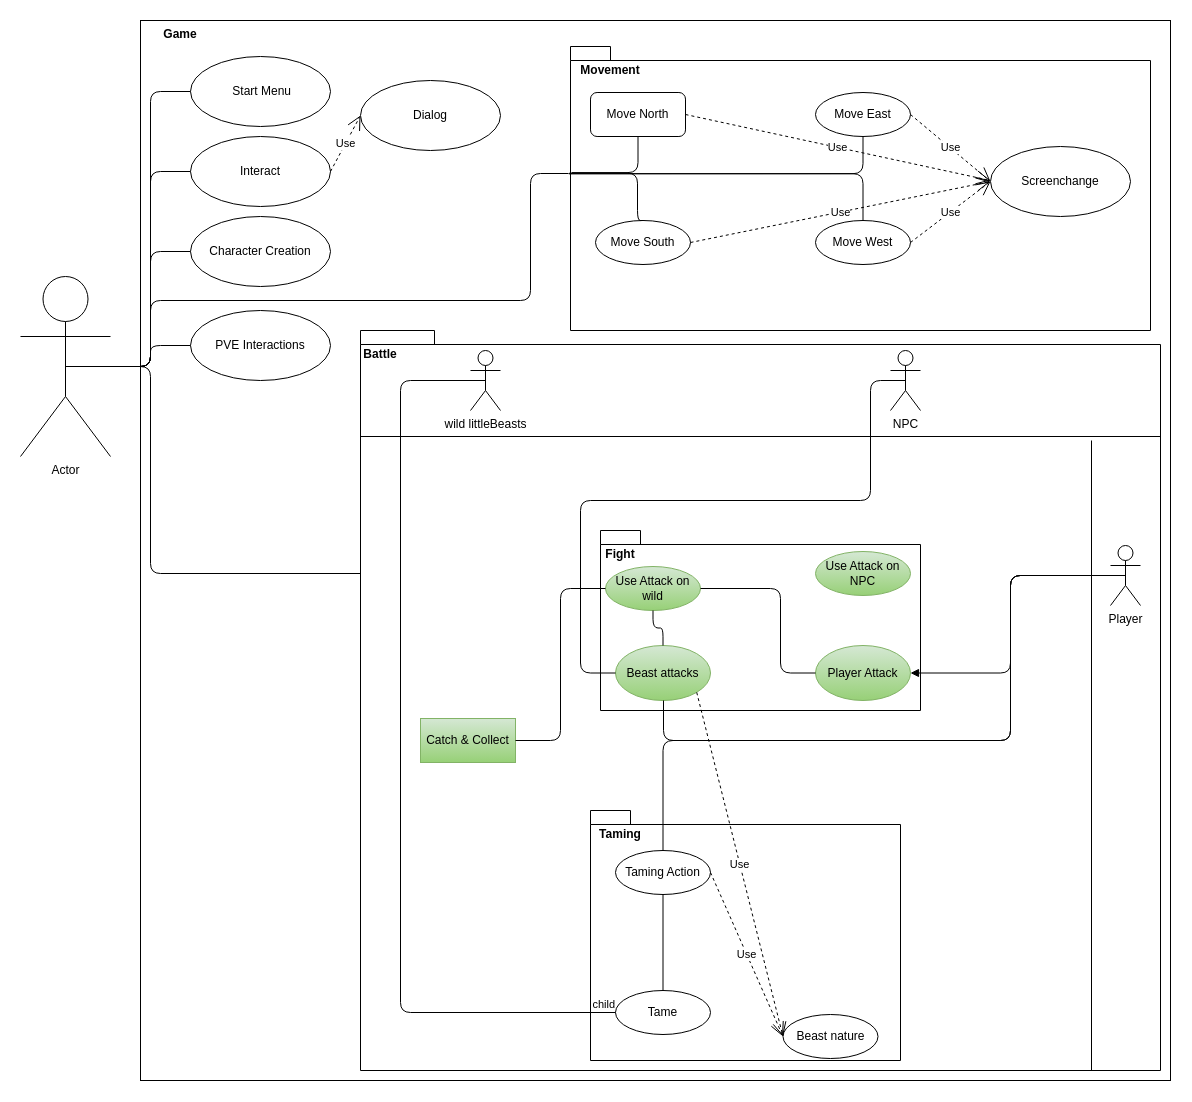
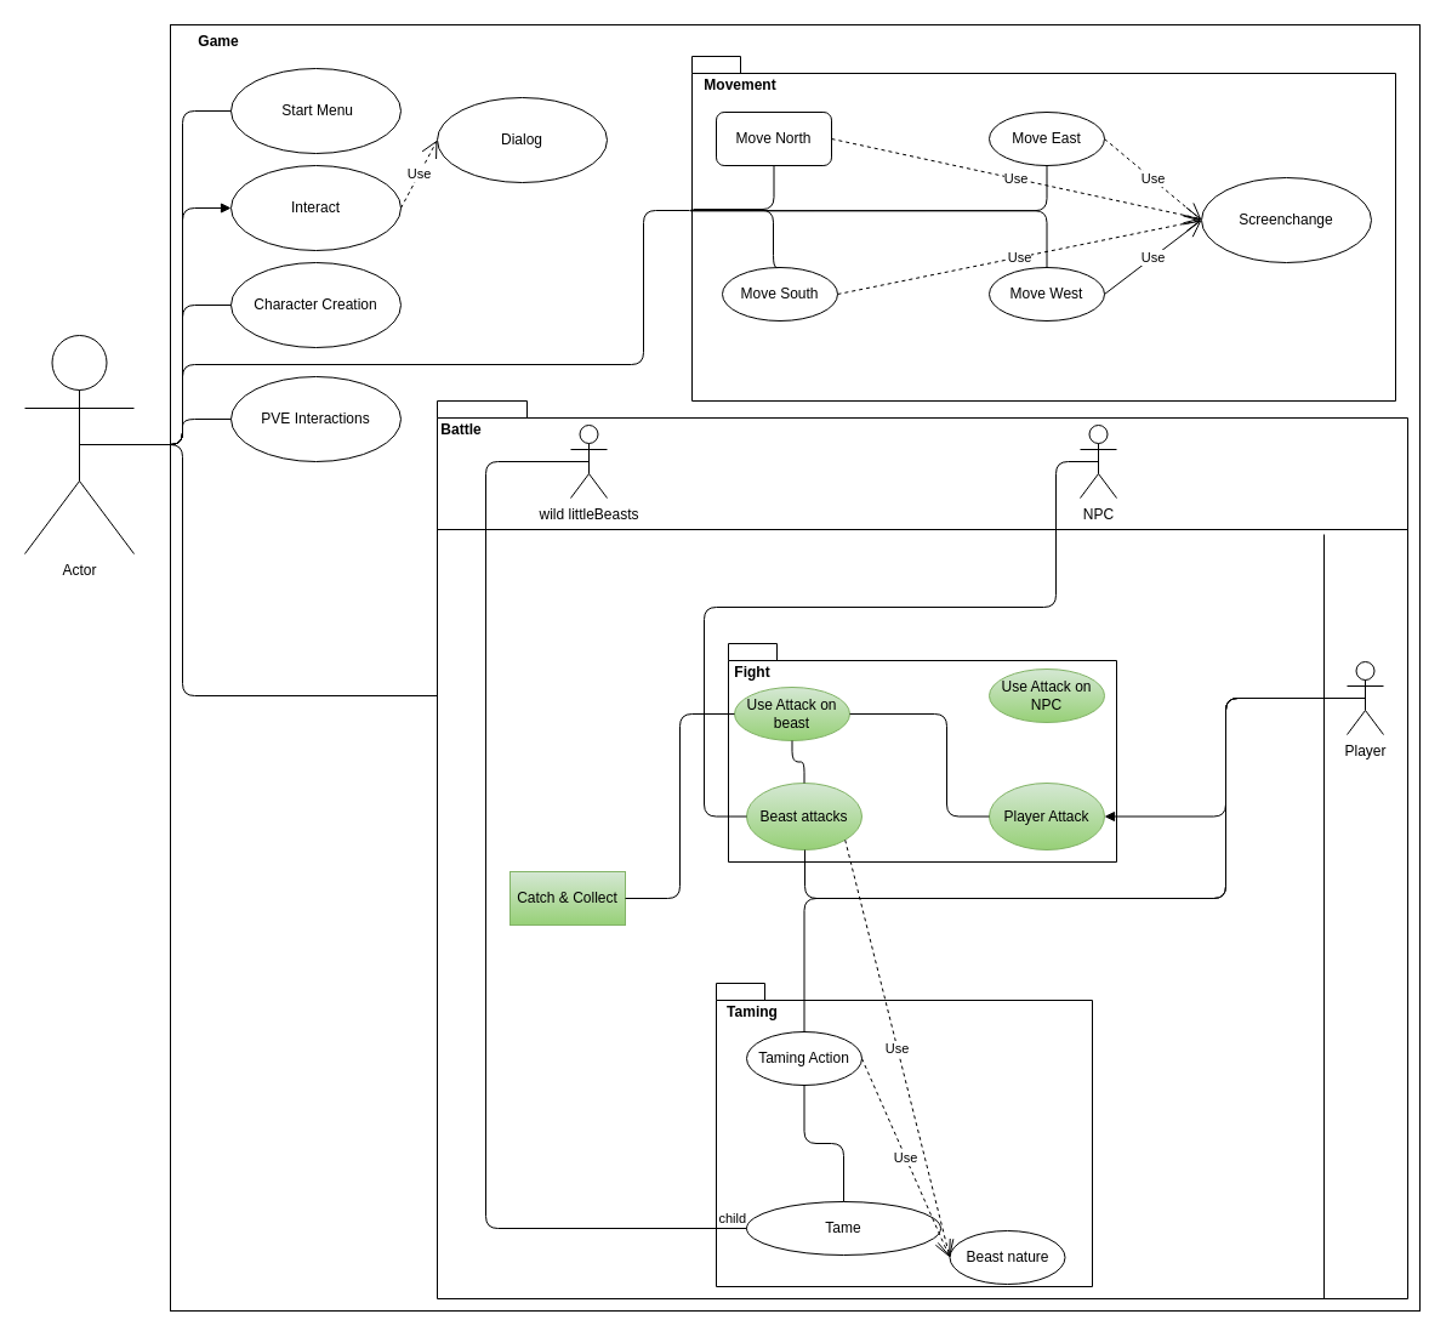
  <mxCell id="0" />
  <mxCell id="1" parent="0" />
  <mxCell id="2" value="Actor" style="shape=umlActor;verticalLabelPosition=bottom;verticalAlign=top;html=1;outlineConnect=0;" parent="1" vertex="1"><mxGeometry x="20" y="276" width="90" height="180" as="geometry" /></mxCell>
  <mxCell id="3" value="" style="html=1;" parent="1" vertex="1"><mxGeometry x="140" y="20" width="1030" height="1060" as="geometry" /></mxCell>
  <mxCell id="4" value="Game" style="text;align=center;fontStyle=1;verticalAlign=middle;spacingLeft=3;spacingRight=3;strokeColor=none;rotatable=0;points=[[0,0.5],[1,0.5]];portConstraint=eastwest;" parent="1" vertex="1"><mxGeometry x="140" y="20" width="80" height="26" as="geometry" /></mxCell>
  <mxCell id="5" value="&lt;div&gt;&amp;nbsp;Start Menu&lt;/div&gt;" style="ellipse;whiteSpace=wrap;html=1;" parent="1" vertex="1"><mxGeometry x="190" y="56" width="140" height="70" as="geometry" /></mxCell>
  <mxCell id="6" value="" style="endArrow=none;html=1;edgeStyle=orthogonalEdgeStyle;entryX=0;entryY=0.5;entryDx=0;entryDy=0;" parent="1" source="2" target="5" edge="1"><mxGeometry relative="1" as="geometry"><mxPoint x="-60" y="566" as="sourcePoint" /><mxPoint x="100" y="566" as="targetPoint" /></mxGeometry></mxCell>
  <mxCell id="7" value="Interact" style="ellipse;whiteSpace=wrap;html=1;" parent="1" vertex="1"><mxGeometry x="190" y="136" width="140" height="70" as="geometry" /></mxCell>
- <mxCell id="8" value="" style="endArrow=none;html=1;edgeStyle=orthogonalEdgeStyle;exitX=0.5;exitY=0.5;exitDx=0;exitDy=0;exitPerimeter=0;entryX=0;entryY=0.5;entryDx=0;entryDy=0;" parent="1" source="2" target="7" edge="1"><mxGeometry relative="1" as="geometry"><mxPoint x="330" y="356" as="sourcePoint" /><mxPoint x="490" y="356" as="targetPoint" /><Array as="points"><mxPoint x="150" y="366" /><mxPoint x="150" y="171" /></Array></mxGeometry></mxCell>
+ <mxCell id="8" value="" style="endArrow=block;html=1;edgeStyle=orthogonalEdgeStyle;exitX=0.5;exitY=0.5;exitDx=0;exitDy=0;exitPerimeter=0;entryX=0;entryY=0.5;entryDx=0;entryDy=0;" parent="1" source="2" target="7" edge="1"><mxGeometry relative="1" as="geometry"><mxPoint x="330" y="356" as="sourcePoint" /><mxPoint x="490" y="356" as="targetPoint" /><Array as="points"><mxPoint x="150" y="366" /><mxPoint x="150" y="171" /></Array></mxGeometry></mxCell>
  <mxCell id="9" value="Dialog" style="ellipse;whiteSpace=wrap;html=1;" parent="1" vertex="1"><mxGeometry x="360" y="80" width="140" height="70" as="geometry" /></mxCell>
  <mxCell id="10" value="Use" style="endArrow=open;endSize=12;dashed=1;html=1;exitX=1;exitY=0.5;exitDx=0;exitDy=0;entryX=0;entryY=0.5;entryDx=0;entryDy=0;" parent="1" source="7" target="9" edge="1"><mxGeometry width="160" relative="1" as="geometry"><mxPoint x="330" y="356" as="sourcePoint" /><mxPoint x="490" y="356" as="targetPoint" /></mxGeometry></mxCell>
  <mxCell id="11" value="Character Creation" style="ellipse;whiteSpace=wrap;html=1;strokeColor=#000000;" parent="1" vertex="1"><mxGeometry x="190" y="216" width="140" height="70" as="geometry" /></mxCell>
  <mxCell id="12" value="" style="endArrow=none;html=1;edgeStyle=orthogonalEdgeStyle;exitX=0.5;exitY=0.5;exitDx=0;exitDy=0;exitPerimeter=0;entryX=0;entryY=0.5;entryDx=0;entryDy=0;" parent="1" source="2" target="11" edge="1"><mxGeometry relative="1" as="geometry"><mxPoint x="280" y="386" as="sourcePoint" /><mxPoint x="440" y="386" as="targetPoint" /></mxGeometry></mxCell>
  <mxCell id="13" value="PVE Interactions" style="ellipse;whiteSpace=wrap;html=1;strokeColor=#000000;" parent="1" vertex="1"><mxGeometry x="190" y="310" width="140" height="70" as="geometry" /></mxCell>
  <mxCell id="14" value="" style="endArrow=none;html=1;edgeStyle=orthogonalEdgeStyle;exitX=0.5;exitY=0.5;exitDx=0;exitDy=0;exitPerimeter=0;entryX=0;entryY=0.5;entryDx=0;entryDy=0;" parent="1" source="2" target="13" edge="1"><mxGeometry relative="1" as="geometry"><mxPoint x="280" y="386" as="sourcePoint" /><mxPoint x="440" y="386" as="targetPoint" /><Array as="points"><mxPoint x="150" y="366" /><mxPoint x="150" y="345" /></Array></mxGeometry></mxCell>
  <mxCell id="15" value="" style="shape=folder;fontStyle=1;spacingTop=10;tabWidth=40;tabHeight=14;tabPosition=left;html=1;" vertex="1" parent="1"><mxGeometry x="360" y="330" width="800" height="740" as="geometry" /></mxCell>
  <mxCell id="16" value="Battle" style="text;align=center;fontStyle=1;verticalAlign=middle;spacingLeft=3;spacingRight=3;strokeColor=none;rotatable=0;points=[[0,0.5],[1,0.5]];portConstraint=eastwest;" vertex="1" parent="1"><mxGeometry x="340" y="340" width="80" height="26" as="geometry" /></mxCell>
  <mxCell id="17" value="" style="line;strokeWidth=1;fillColor=none;align=left;verticalAlign=middle;spacingTop=-1;spacingLeft=3;spacingRight=3;rotatable=0;labelPosition=right;points=[];portConstraint=eastwest;" vertex="1" parent="1"><mxGeometry x="360" y="432" width="800" height="8" as="geometry" /></mxCell>
  <mxCell id="18" value="" style="line;strokeWidth=1;fillColor=none;align=left;verticalAlign=middle;spacingTop=-1;spacingLeft=3;spacingRight=3;rotatable=0;labelPosition=right;points=[];portConstraint=eastwest;direction=south;" vertex="1" parent="1"><mxGeometry x="1090" y="440" width="2" height="630" as="geometry" /></mxCell>
  <mxCell id="19" value="Player" style="shape=umlActor;verticalLabelPosition=bottom;verticalAlign=top;html=1;" vertex="1" parent="1"><mxGeometry x="1110" y="545" width="30" height="60" as="geometry" /></mxCell>
  <mxCell id="20" value="&lt;div&gt;NPC&lt;/div&gt;" style="shape=umlActor;verticalLabelPosition=bottom;verticalAlign=top;html=1;" vertex="1" parent="1"><mxGeometry x="890" y="350" width="30" height="60" as="geometry" /></mxCell>
  <mxCell id="21" value="wild littleBeasts" style="shape=umlActor;verticalLabelPosition=bottom;verticalAlign=top;html=1;" vertex="1" parent="1"><mxGeometry x="470" y="350" width="30" height="60" as="geometry" /></mxCell>
  <mxCell id="22" value="" style="shape=folder;fontStyle=1;spacingTop=10;tabWidth=40;tabHeight=14;tabPosition=left;html=1;" vertex="1" parent="1"><mxGeometry x="600" y="530" width="320" height="180" as="geometry" /></mxCell>
  <mxCell id="23" value="Fight" style="text;align=center;fontStyle=1;verticalAlign=middle;spacingLeft=3;spacingRight=3;strokeColor=none;rotatable=0;points=[[0,0.5],[1,0.5]];portConstraint=eastwest;" vertex="1" parent="1"><mxGeometry x="580" y="540" width="80" height="26" as="geometry" /></mxCell>
- <mxCell id="24" value="Use Attack on wild" style="ellipse;whiteSpace=wrap;html=1;gradientColor=#97d077;fillColor=#d5e8d4;strokeColor=#82b366;" vertex="1" parent="1"><mxGeometry x="605" y="566" width="95" height="44" as="geometry" /></mxCell>
+ <mxCell id="24" value="Use Attack on beast" style="ellipse;whiteSpace=wrap;html=1;gradientColor=#97d077;fillColor=#d5e8d4;strokeColor=#82b366;" vertex="1" parent="1"><mxGeometry x="605" y="566" width="95" height="44" as="geometry" /></mxCell>
  <mxCell id="25" value="Use Attack on NPC" style="ellipse;whiteSpace=wrap;html=1;gradientColor=#97d077;fillColor=#d5e8d4;strokeColor=#82b366;" vertex="1" parent="1"><mxGeometry x="815" y="551" width="95" height="44" as="geometry" /></mxCell>
  <mxCell id="26" value="Beast attacks" style="ellipse;whiteSpace=wrap;html=1;gradientColor=#97d077;fillColor=#d5e8d4;strokeColor=#82b366;" vertex="1" parent="1"><mxGeometry x="615" y="645" width="95" height="55" as="geometry" /></mxCell>
  <mxCell id="27" value="Player Attack" style="ellipse;whiteSpace=wrap;html=1;gradientColor=#97d077;fillColor=#d5e8d4;strokeColor=#82b366;" vertex="1" parent="1"><mxGeometry x="815" y="645" width="95" height="55" as="geometry" /></mxCell>
  <mxCell id="28" value="Catch &amp;amp; Collect" style="whiteSpace=wrap;html=1;fillColor=#d5e8d4;strokeColor=#82b366;gradientColor=#97d077;rounded=0;" vertex="1" parent="1"><mxGeometry x="420" y="718" width="95" height="44" as="geometry" /></mxCell>
  <mxCell id="29" value="" style="endArrow=block;html=1;edgeStyle=orthogonalEdgeStyle;entryX=1;entryY=0.5;entryDx=0;entryDy=0;exitX=0.5;exitY=0.5;exitDx=0;exitDy=0;exitPerimeter=0;" edge="1" parent="1" source="19" target="27"><mxGeometry relative="1" as="geometry"><mxPoint x="730" y="570" as="sourcePoint" /><mxPoint x="890" y="570" as="targetPoint" /></mxGeometry></mxCell>
  <mxCell id="30" value="" style="endArrow=none;html=1;edgeStyle=orthogonalEdgeStyle;entryX=0.5;entryY=0.5;entryDx=0;entryDy=0;entryPerimeter=0;" edge="1" parent="1" target="19"><mxGeometry relative="1" as="geometry"><mxPoint x="663" y="700" as="sourcePoint" /><mxPoint x="890" y="570" as="targetPoint" /><Array as="points"><mxPoint x="663" y="740" /><mxPoint x="1010" y="740" /><mxPoint x="1010" y="575" /></Array></mxGeometry></mxCell>
  <mxCell id="31" value="" style="endArrow=none;html=1;edgeStyle=orthogonalEdgeStyle;exitX=0.5;exitY=1;exitDx=0;exitDy=0;entryX=0.5;entryY=0;entryDx=0;entryDy=0;" edge="1" parent="1" source="24" target="26"><mxGeometry relative="1" as="geometry"><mxPoint x="730" y="570" as="sourcePoint" /><mxPoint x="890" y="570" as="targetPoint" /></mxGeometry></mxCell>
  <mxCell id="32" value="" style="endArrow=none;html=1;edgeStyle=orthogonalEdgeStyle;exitX=0;exitY=0.5;exitDx=0;exitDy=0;entryX=1;entryY=0.5;entryDx=0;entryDy=0;" edge="1" parent="1" source="27" target="24"><mxGeometry relative="1" as="geometry"><mxPoint x="730" y="570" as="sourcePoint" /><mxPoint x="890" y="570" as="targetPoint" /><Array as="points"><mxPoint x="780" y="672" /><mxPoint x="780" y="588" /></Array></mxGeometry></mxCell>
  <mxCell id="33" value="" style="endArrow=none;html=1;edgeStyle=orthogonalEdgeStyle;exitX=0;exitY=0.5;exitDx=0;exitDy=0;entryX=0.5;entryY=0.5;entryDx=0;entryDy=0;entryPerimeter=0;" edge="1" parent="1" source="26" target="20"><mxGeometry relative="1" as="geometry"><mxPoint x="730" y="570" as="sourcePoint" /><mxPoint x="905" y="400" as="targetPoint" /><Array as="points"><mxPoint x="580" y="672" /><mxPoint x="580" y="500" /><mxPoint x="870" y="500" /><mxPoint x="870" y="380" /></Array></mxGeometry></mxCell>
  <mxCell id="34" value="" style="endArrow=none;html=1;edgeStyle=orthogonalEdgeStyle;exitX=0;exitY=0.5;exitDx=0;exitDy=0;entryX=1;entryY=0.5;entryDx=0;entryDy=0;" edge="1" parent="1" source="24" target="28"><mxGeometry relative="1" as="geometry"><mxPoint x="620" y="670" as="sourcePoint" /><mxPoint x="890" y="570" as="targetPoint" /></mxGeometry></mxCell>
  <mxCell id="35" value="" style="shape=folder;fontStyle=1;spacingTop=10;tabWidth=40;tabHeight=14;tabPosition=left;html=1;" vertex="1" parent="1"><mxGeometry x="590" y="810" width="310" height="250" as="geometry" /></mxCell>
  <mxCell id="36" value="Taming" style="text;align=center;fontStyle=1;verticalAlign=middle;spacingLeft=3;spacingRight=3;strokeColor=none;rotatable=0;points=[[0,0.5],[1,0.5]];portConstraint=eastwest;" vertex="1" parent="1"><mxGeometry x="580" y="820" width="80" height="26" as="geometry" /></mxCell>
  <mxCell id="37" value="Taming Action" style="ellipse;whiteSpace=wrap;html=1;" vertex="1" parent="1"><mxGeometry x="615" y="850" width="95" height="44" as="geometry" /></mxCell>
- <mxCell id="38" value="Tame" style="ellipse;whiteSpace=wrap;html=1;" vertex="1" parent="1"><mxGeometry x="615" y="990" width="95" height="44" as="geometry" /></mxCell>
+ <mxCell id="38" value="Tame" style="ellipse;whiteSpace=wrap;html=1;" vertex="1" parent="1"><mxGeometry x="615" y="990" width="160" height="44" as="geometry" /></mxCell>
  <mxCell id="39" value="Beast nature" style="ellipse;whiteSpace=wrap;html=1;" vertex="1" parent="1"><mxGeometry x="782.5" y="1014" width="95" height="44" as="geometry" /></mxCell>
  <mxCell id="40" value="" style="endArrow=none;html=1;edgeStyle=orthogonalEdgeStyle;exitX=0.5;exitY=1;exitDx=0;exitDy=0;entryX=0.5;entryY=0;entryDx=0;entryDy=0;" edge="1" parent="1" source="37" target="38"><mxGeometry relative="1" as="geometry"><mxPoint x="730" y="610" as="sourcePoint" /><mxPoint x="890" y="610" as="targetPoint" /></mxGeometry></mxCell>
  <mxCell id="41" value="" style="endArrow=none;html=1;edgeStyle=orthogonalEdgeStyle;entryX=0;entryY=0.5;entryDx=0;entryDy=0;exitX=0.5;exitY=0.5;exitDx=0;exitDy=0;exitPerimeter=0;" edge="1" parent="1" source="21" target="38"><mxGeometry relative="1" as="geometry"><mxPoint x="470" y="370" as="sourcePoint" /><mxPoint x="890" y="730" as="targetPoint" /><Array as="points"><mxPoint x="400" y="380" /><mxPoint x="400" y="1012" /></Array></mxGeometry></mxCell>
  <mxCell id="42" value="child" style="edgeLabel;resizable=0;html=1;align=right;verticalAlign=bottom;" connectable="0" vertex="1" parent="41"><mxGeometry x="1" relative="1" as="geometry" /></mxCell>
  <mxCell id="43" value="Use" style="endArrow=open;endSize=12;dashed=1;html=1;exitX=1;exitY=0.5;exitDx=0;exitDy=0;entryX=0;entryY=0.5;entryDx=0;entryDy=0;" edge="1" parent="1" source="37" target="39"><mxGeometry width="160" relative="1" as="geometry"><mxPoint x="730" y="860" as="sourcePoint" /><mxPoint x="890" y="860" as="targetPoint" /></mxGeometry></mxCell>
  <mxCell id="44" value="" style="endArrow=none;html=1;edgeStyle=orthogonalEdgeStyle;exitX=0.5;exitY=0;exitDx=0;exitDy=0;entryX=0.5;entryY=0.5;entryDx=0;entryDy=0;entryPerimeter=0;" edge="1" parent="1" source="37" target="19"><mxGeometry relative="1" as="geometry"><mxPoint x="730" y="840" as="sourcePoint" /><mxPoint x="890" y="840" as="targetPoint" /><Array as="points"><mxPoint x="663" y="740" /><mxPoint x="1010" y="740" /><mxPoint x="1010" y="575" /></Array></mxGeometry></mxCell>
  <mxCell id="45" value="" style="endArrow=none;html=1;edgeStyle=orthogonalEdgeStyle;exitX=0.5;exitY=0.5;exitDx=0;exitDy=0;exitPerimeter=0;entryX=0;entryY=0;entryDx=0;entryDy=243;entryPerimeter=0;" edge="1" parent="1" source="2" target="15"><mxGeometry relative="1" as="geometry"><mxPoint x="410" y="420" as="sourcePoint" /><mxPoint x="570" y="420" as="targetPoint" /><Array as="points"><mxPoint x="150" y="366" /><mxPoint x="150" y="573" /></Array></mxGeometry></mxCell>
  <mxCell id="46" value="" style="shape=folder;fontStyle=1;spacingTop=10;tabWidth=40;tabHeight=14;tabPosition=left;html=1;" vertex="1" parent="1"><mxGeometry x="570" y="46" width="580" height="284" as="geometry" /></mxCell>
  <mxCell id="47" value="Move North" style="whiteSpace=wrap;html=1;rounded=1;" vertex="1" parent="1"><mxGeometry x="590" y="92" width="95" height="44" as="geometry" /></mxCell>
  <mxCell id="48" value="Move South" style="ellipse;whiteSpace=wrap;html=1;" vertex="1" parent="1"><mxGeometry x="595" y="220" width="95" height="44" as="geometry" /></mxCell>
  <mxCell id="49" value="Move East" style="ellipse;whiteSpace=wrap;html=1;" vertex="1" parent="1"><mxGeometry x="815" y="92" width="95" height="44" as="geometry" /></mxCell>
  <mxCell id="50" value="Move West" style="ellipse;whiteSpace=wrap;html=1;" vertex="1" parent="1"><mxGeometry x="815" y="220" width="95" height="44" as="geometry" /></mxCell>
  <mxCell id="51" value="Screenchange" style="ellipse;whiteSpace=wrap;html=1;" vertex="1" parent="1"><mxGeometry x="990" y="146" width="140" height="70" as="geometry" /></mxCell>
  <mxCell id="52" value="Movement" style="text;align=center;fontStyle=1;verticalAlign=middle;spacingLeft=3;spacingRight=3;strokeColor=none;rotatable=0;points=[[0,0.5],[1,0.5]];portConstraint=eastwest;" vertex="1" parent="1"><mxGeometry x="570" y="56" width="80" height="26" as="geometry" /></mxCell>
  <mxCell id="53" value="" style="endArrow=none;html=1;edgeStyle=orthogonalEdgeStyle;exitX=0.5;exitY=0.5;exitDx=0;exitDy=0;exitPerimeter=0;" edge="1" parent="1" source="2"><mxGeometry relative="1" as="geometry"><mxPoint x="20" y="205.77" as="sourcePoint" /><mxPoint x="568" y="173" as="targetPoint" /><Array as="points"><mxPoint x="150" y="366" /><mxPoint x="150" y="300" /><mxPoint x="530" y="300" /><mxPoint x="530" y="173" /></Array></mxGeometry></mxCell>
  <mxCell id="54" value="" style="endArrow=none;html=1;edgeStyle=orthogonalEdgeStyle;exitX=0.5;exitY=1;exitDx=0;exitDy=0;entryX=0.002;entryY=0.444;entryDx=0;entryDy=0;entryPerimeter=0;" edge="1" parent="1" source="47" target="46"><mxGeometry relative="1" as="geometry"><mxPoint x="410" y="350" as="sourcePoint" /><mxPoint x="570" y="350" as="targetPoint" /><Array as="points"><mxPoint x="637" y="172" /></Array></mxGeometry></mxCell>
  <mxCell id="55" value="" style="endArrow=none;html=1;edgeStyle=orthogonalEdgeStyle;exitX=0.5;exitY=0;exitDx=0;exitDy=0;entryX=-0.002;entryY=0.446;entryDx=0;entryDy=0;entryPerimeter=0;" edge="1" parent="1" source="48" target="46"><mxGeometry relative="1" as="geometry"><mxPoint x="637.5" y="136" as="sourcePoint" /><mxPoint x="571.16" y="172.096" as="targetPoint" /><Array as="points"><mxPoint x="637" y="220" /><mxPoint x="637" y="173" /></Array></mxGeometry></mxCell>
  <mxCell id="56" value="" style="endArrow=none;html=1;edgeStyle=orthogonalEdgeStyle;exitX=0.5;exitY=0;exitDx=0;exitDy=0;entryX=-0.002;entryY=0.448;entryDx=0;entryDy=0;entryPerimeter=0;" edge="1" parent="1" source="50" target="46"><mxGeometry relative="1" as="geometry"><mxPoint x="647.5" y="146" as="sourcePoint" /><mxPoint x="581.16" y="182.096" as="targetPoint" /><Array as="points"><mxPoint x="863" y="173" /></Array></mxGeometry></mxCell>
  <mxCell id="57" value="" style="endArrow=none;html=1;edgeStyle=orthogonalEdgeStyle;exitX=0.5;exitY=1;exitDx=0;exitDy=0;entryX=-0.003;entryY=0.448;entryDx=0;entryDy=0;entryPerimeter=0;" edge="1" parent="1" source="49" target="46"><mxGeometry relative="1" as="geometry"><mxPoint x="657.5" y="156" as="sourcePoint" /><mxPoint x="570" y="170" as="targetPoint" /><Array as="points"><mxPoint x="863" y="173" /></Array></mxGeometry></mxCell>
  <mxCell id="58" value="Use" style="endArrow=open;endSize=12;dashed=1;html=1;exitX=1;exitY=0.5;exitDx=0;exitDy=0;entryX=0;entryY=0.5;entryDx=0;entryDy=0;" edge="1" parent="1" source="48" target="51"><mxGeometry width="160" relative="1" as="geometry"><mxPoint x="550" y="210" as="sourcePoint" /><mxPoint x="710" y="210" as="targetPoint" /></mxGeometry></mxCell>
  <mxCell id="59" value="Use" style="endArrow=open;endSize=12;dashed=1;html=1;exitX=1;exitY=0.5;exitDx=0;exitDy=0;" edge="1" parent="1" source="47"><mxGeometry width="160" relative="1" as="geometry"><mxPoint x="550" y="210" as="sourcePoint" /><mxPoint x="990" y="180" as="targetPoint" /></mxGeometry></mxCell>
  <mxCell id="60" value="Use" style="endArrow=open;endSize=12;dashed=1;html=1;exitX=1;exitY=0.5;exitDx=0;exitDy=0;entryX=0;entryY=0.5;entryDx=0;entryDy=0;" edge="1" parent="1" source="49" target="51"><mxGeometry width="160" relative="1" as="geometry"><mxPoint x="550" y="210" as="sourcePoint" /><mxPoint x="710" y="210" as="targetPoint" /></mxGeometry></mxCell>
- <mxCell id="61" value="Use" style="endArrow=open;endSize=12;dashed=1;html=1;exitX=1;exitY=0.5;exitDx=0;exitDy=0;entryX=0;entryY=0.5;entryDx=0;entryDy=0;" edge="1" parent="1" source="50" target="51"><mxGeometry width="160" relative="1" as="geometry"><mxPoint x="550" y="210" as="sourcePoint" /><mxPoint x="710" y="210" as="targetPoint" /></mxGeometry></mxCell>
+ <mxCell id="61" value="Use" style="endArrow=open;endSize=12;dashed=0;html=1;exitX=1;exitY=0.5;exitDx=0;exitDy=0;entryX=0;entryY=0.5;entryDx=0;entryDy=0;" edge="1" parent="1" source="50" target="51"><mxGeometry width="160" relative="1" as="geometry"><mxPoint x="550" y="210" as="sourcePoint" /><mxPoint x="710" y="210" as="targetPoint" /></mxGeometry></mxCell>
  <mxCell id="62" value="Use" style="endArrow=open;endSize=12;dashed=1;html=1;exitX=1;exitY=1;exitDx=0;exitDy=0;entryX=0;entryY=0.5;entryDx=0;entryDy=0;" edge="1" parent="1" source="26" target="39"><mxGeometry width="160" relative="1" as="geometry"><mxPoint x="550" y="690" as="sourcePoint" /><mxPoint x="780" y="930" as="targetPoint" /></mxGeometry></mxCell>
  <mxCell id="63" style="edgeStyle=orthogonalEdgeStyle;rounded=0;orthogonalLoop=1;jettySize=auto;html=1;exitX=0.5;exitY=1;exitDx=0;exitDy=0;exitPerimeter=0;" edge="1" parent="1" source="15" target="15"><mxGeometry relative="1" as="geometry" /></mxCell>
